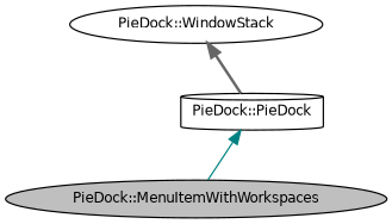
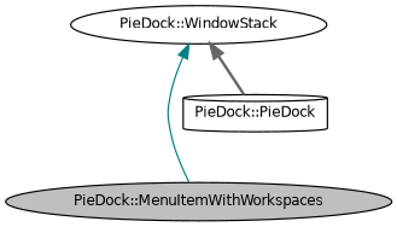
  digraph {
    node [color=black fillcolor=white fontname=Helvetica fontsize=10 shape=ellipse style=filled]
    edge [dir=back fontname=Helvetica fontsize=10 labelfontname=Helvetica labelfontsize=10]
    n1 [fillcolor=grey75 fontcolor=black height=0.2 label="PieDock::MenuItemWithWorkspaces" width=0.4]
    n2 [height=0.2 label="PieDock::PieDock" shape=cylinder width=0.4]
    n3 [height=0.2 label="PieDock::WindowStack" width=0.4]
-   n2 -> n1 [color=teal style=solid]
+   n3 -> n1 [color=teal style=solid]
    n3 -> n2 [color=gray40 style=bold]
  }
